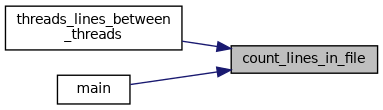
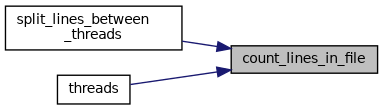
  digraph {
    rankdir=RL
    node [color=black fillcolor=white fontname=Helvetica fontsize=10 shape=record style=filled]
    edge [color=midnightblue dir=back fontname=Helvetica fontsize=10 labelfontname=Helvetica labelfontsize=10 style=solid]
    n1 [fillcolor=grey75 fontcolor=black height=0.2 label=count_lines_in_file width=0.4]
-   n2 [height=0.2 label="threads_lines_between\l_threads" width=0.4]
-   n3 [height=0.2 label=main width=0.4]
+   n2 [height=0.2 label="split_lines_between\l_threads" width=0.4]
+   n3 [height=0.2 label=threads width=0.4]
    n1 -> n2
    n1 -> n3
  }
